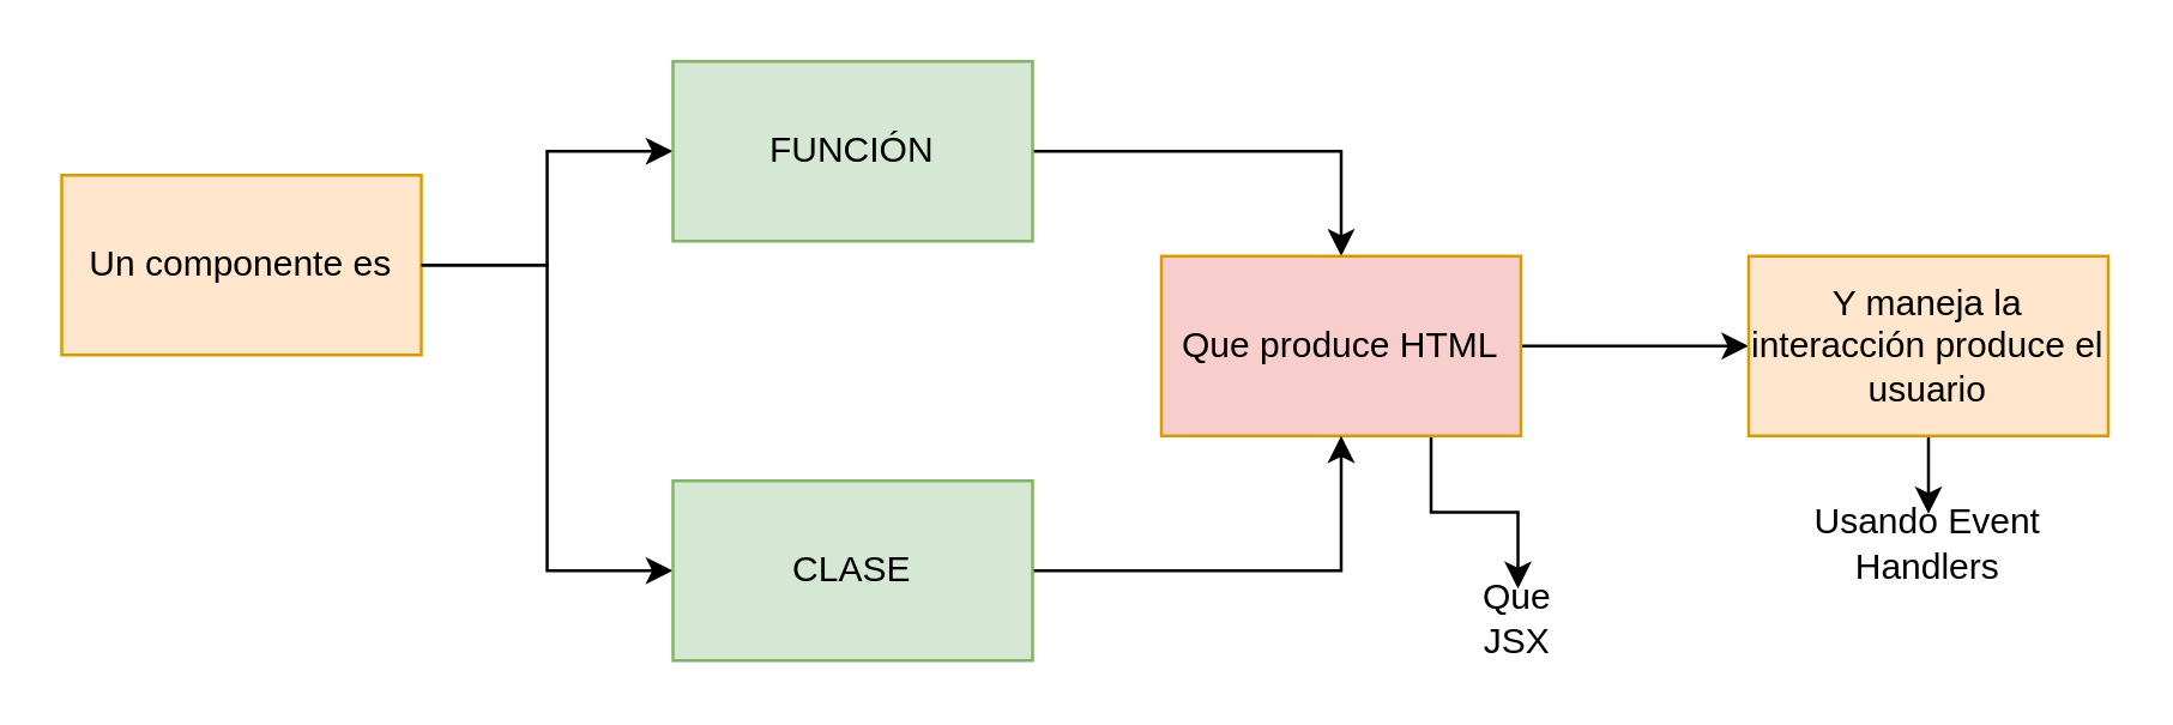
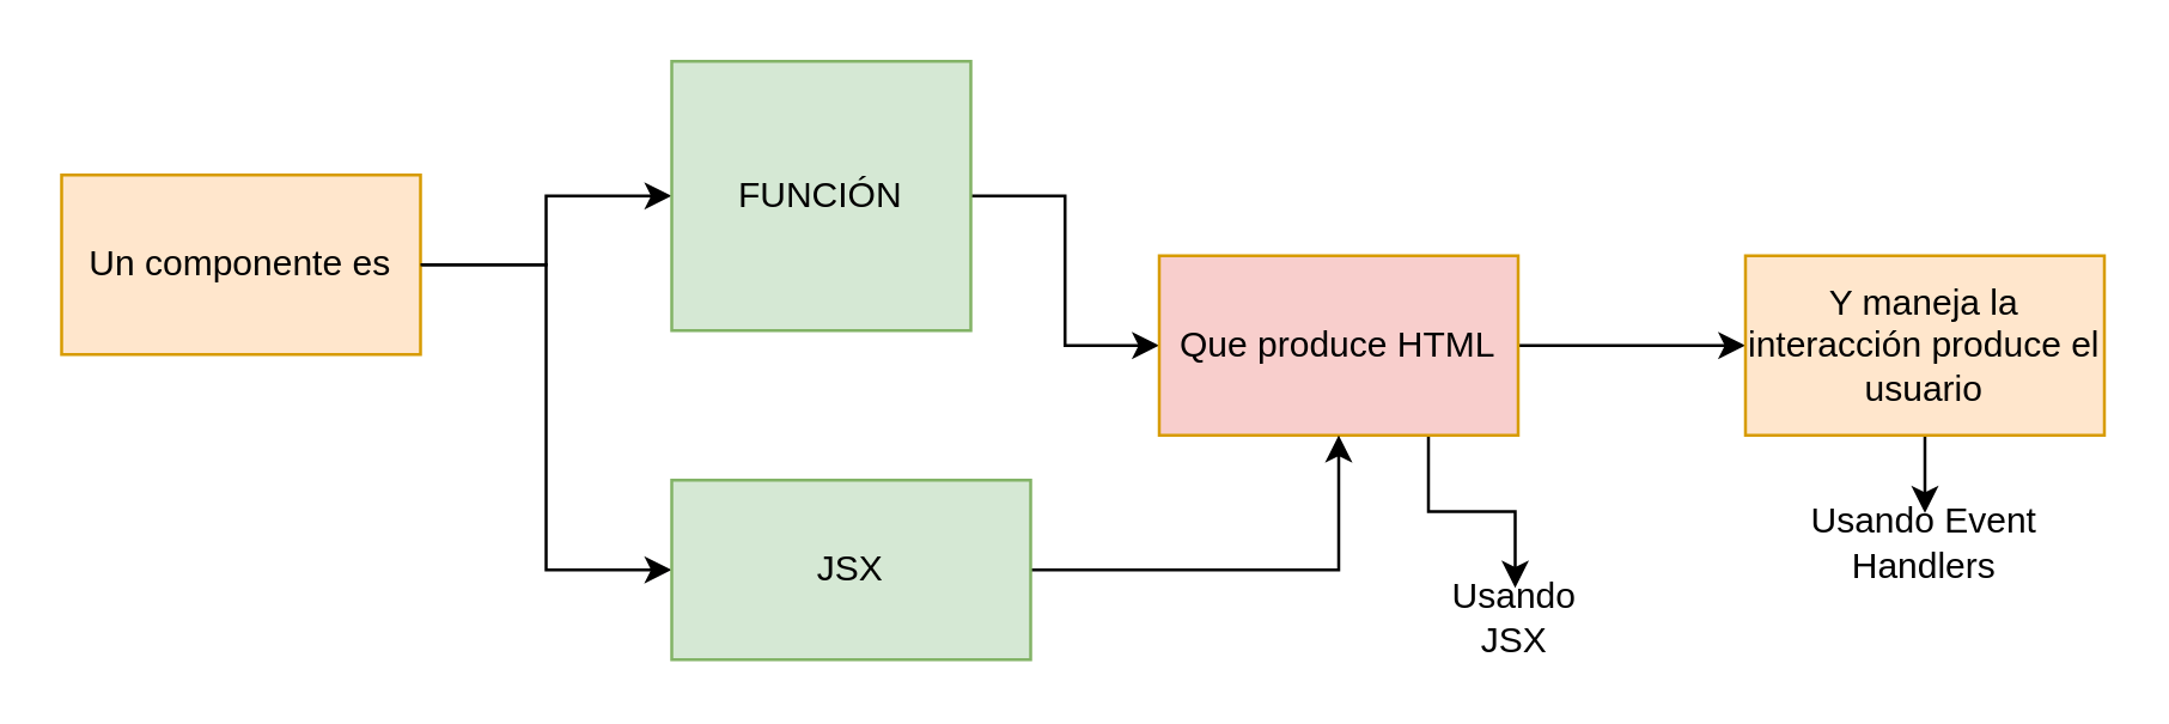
  <mxCell id="0" />
  <mxCell id="1" parent="0" />
  <mxCell id="2" value="" style="edgeStyle=orthogonalEdgeStyle;rounded=0;orthogonalLoop=1;jettySize=auto;html=1;entryX=0;entryY=0.5;entryDx=0;entryDy=0;" edge="1" parent="1" source="3" target="6"><mxGeometry relative="1" as="geometry" /></mxCell>
  <mxCell id="3" value="Un componente es" style="rounded=0;whiteSpace=wrap;html=1;fillColor=#ffe6cc;strokeColor=#d79b00;" vertex="1" parent="1"><mxGeometry x="20" y="58" width="120" height="60" as="geometry" /></mxCell>
  <mxCell id="4" value="" style="edgeStyle=orthogonalEdgeStyle;rounded=0;orthogonalLoop=1;jettySize=auto;html=1;exitX=1;exitY=0.5;exitDx=0;exitDy=0;entryX=0;entryY=0.5;entryDx=0;entryDy=0;" edge="1" parent="1" source="3" target="13"><mxGeometry relative="1" as="geometry" /></mxCell>
  <mxCell id="5" value="" style="edgeStyle=orthogonalEdgeStyle;rounded=0;orthogonalLoop=1;jettySize=auto;html=1;" edge="1" parent="1" source="6" target="9"><mxGeometry relative="1" as="geometry" /></mxCell>
- <mxCell id="6" value="FUNCIÓN" style="rounded=0;whiteSpace=wrap;html=1;fillColor=#d5e8d4;strokeColor=#82b366;" vertex="1" parent="1"><mxGeometry x="224" y="20" width="120" height="60" as="geometry" /></mxCell>
+ <mxCell id="6" value="FUNCIÓN" style="rounded=0;whiteSpace=wrap;html=1;fillColor=#d5e8d4;strokeColor=#82b366;" vertex="1" parent="1"><mxGeometry x="224" y="20" width="100" height="90" as="geometry" /></mxCell>
  <mxCell id="7" value="" style="edgeStyle=orthogonalEdgeStyle;rounded=0;orthogonalLoop=1;jettySize=auto;html=1;" edge="1" parent="1" source="9" target="11"><mxGeometry relative="1" as="geometry" /></mxCell>
  <mxCell id="8" style="edgeStyle=orthogonalEdgeStyle;rounded=0;orthogonalLoop=1;jettySize=auto;html=1;exitX=0.75;exitY=1;exitDx=0;exitDy=0;" edge="1" parent="1" source="9" target="14"><mxGeometry relative="1" as="geometry" /></mxCell>
  <mxCell id="9" value="Que produce HTML" style="rounded=0;whiteSpace=wrap;html=1;fillColor=#f8cecc;strokeColor=#d79b00;" vertex="1" parent="1"><mxGeometry x="387" y="85" width="120" height="60" as="geometry" /></mxCell>
  <mxCell id="10" style="edgeStyle=orthogonalEdgeStyle;rounded=0;orthogonalLoop=1;jettySize=auto;html=1;" edge="1" parent="1" source="11" target="15"><mxGeometry relative="1" as="geometry" /></mxCell>
  <mxCell id="11" value="Y maneja la interacción produce el usuario" style="rounded=0;whiteSpace=wrap;html=1;fillColor=#ffe6cc;strokeColor=#d79b00;" vertex="1" parent="1"><mxGeometry x="583" y="85" width="120" height="60" as="geometry" /></mxCell>
  <mxCell id="12" style="edgeStyle=orthogonalEdgeStyle;rounded=0;orthogonalLoop=1;jettySize=auto;html=1;entryX=0.5;entryY=1;entryDx=0;entryDy=0;" edge="1" parent="1" source="13" target="9"><mxGeometry relative="1" as="geometry" /></mxCell>
- <mxCell id="13" value="CLASE" style="rounded=0;whiteSpace=wrap;html=1;fillColor=#d5e8d4;strokeColor=#82b366;" vertex="1" parent="1"><mxGeometry x="224" y="160" width="120" height="60" as="geometry" /></mxCell>
- <mxCell id="14" value="Que JSX" style="text;html=1;strokeColor=none;fillColor=none;align=center;verticalAlign=middle;whiteSpace=wrap;rounded=0;" vertex="1" parent="1"><mxGeometry x="486" y="196" width="40" height="20" as="geometry" /></mxCell>
+ <mxCell id="13" value="JSX" style="rounded=0;whiteSpace=wrap;html=1;fillColor=#d5e8d4;strokeColor=#82b366;" vertex="1" parent="1"><mxGeometry x="224" y="160" width="120" height="60" as="geometry" /></mxCell>
+ <mxCell id="14" value="Usando JSX" style="text;html=1;strokeColor=none;fillColor=none;align=center;verticalAlign=middle;whiteSpace=wrap;rounded=0;" vertex="1" parent="1"><mxGeometry x="486" y="196" width="40" height="20" as="geometry" /></mxCell>
  <mxCell id="15" value="Usando Event Handlers" style="text;html=1;strokeColor=none;fillColor=none;align=center;verticalAlign=middle;whiteSpace=wrap;rounded=0;" vertex="1" parent="1"><mxGeometry x="599" y="171" width="88" height="20" as="geometry" /></mxCell>
